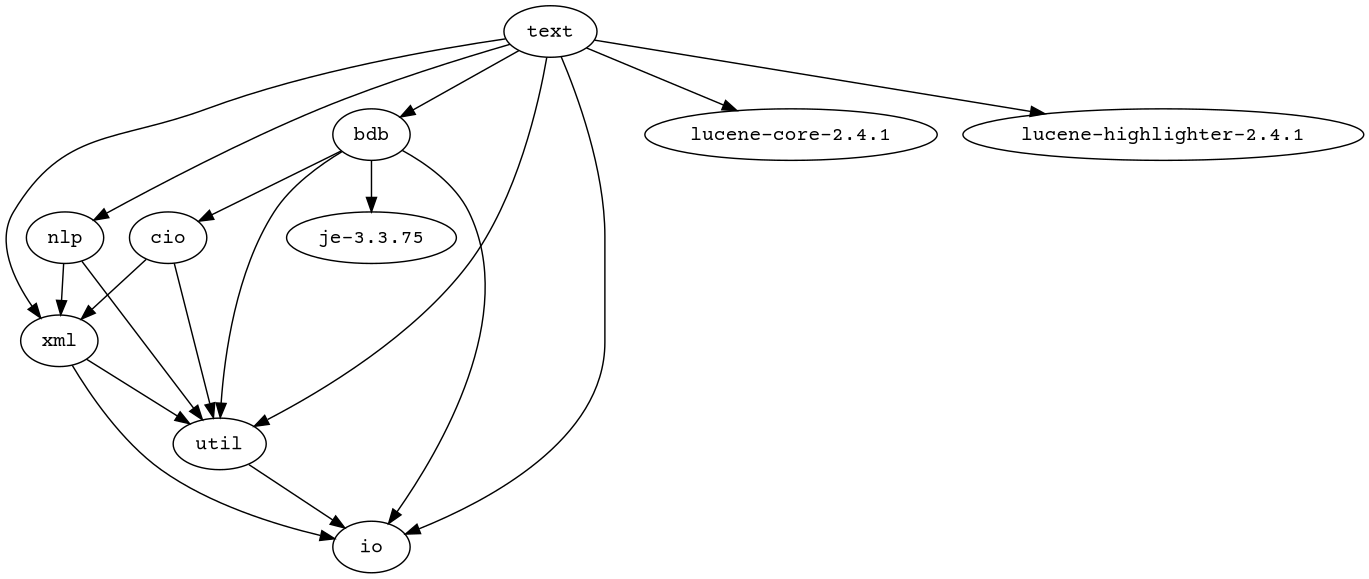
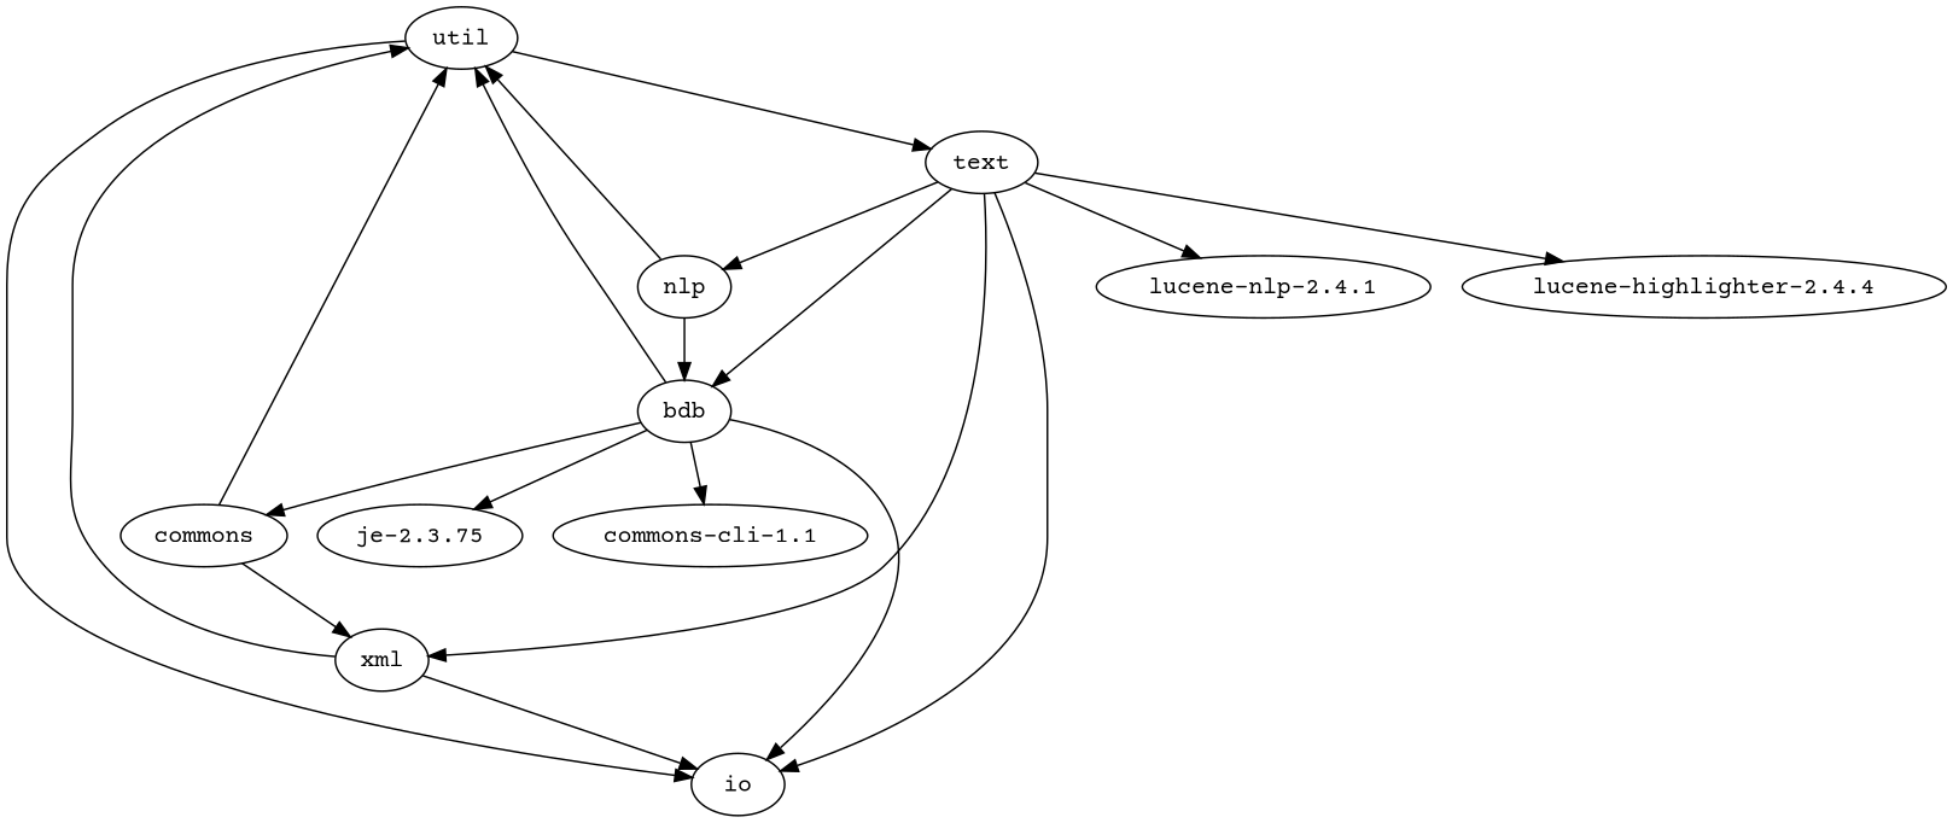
  digraph {
    fontname="Courier Prime"
    node [fontname="Courier Prime"]
    edge [fontname="Courier Prime"]
    util
    io
    xml
-   cio
+   cio [label=commons]
    bdb
-   "je-3.3.75"
+   "je-3.3.75" [label="je-2.3.75"]
+   "commons-cli-1.1"
    nlp
    text
-   "lucene-core-2.4.1"
-   "lucene-highlighter-2.4.1"
+   "lucene-core-2.4.1" [label="lucene-nlp-2.4.1"]
+   "lucene-highlighter-2.4.1" [label="lucene-highlighter-2.4.4"]
    util -> io
    xml -> util
    xml -> io
    cio -> util
    cio -> xml
    bdb -> util
    bdb -> io
    bdb -> cio
    bdb -> "je-3.3.75"
+   bdb -> "commons-cli-1.1"
    nlp -> util
-   nlp -> xml
-   text -> util
+   nlp -> bdb
+   util -> text
    text -> io
    text -> xml
    text -> bdb
    text -> nlp
    text -> "lucene-core-2.4.1"
    text -> "lucene-highlighter-2.4.1"
  }
